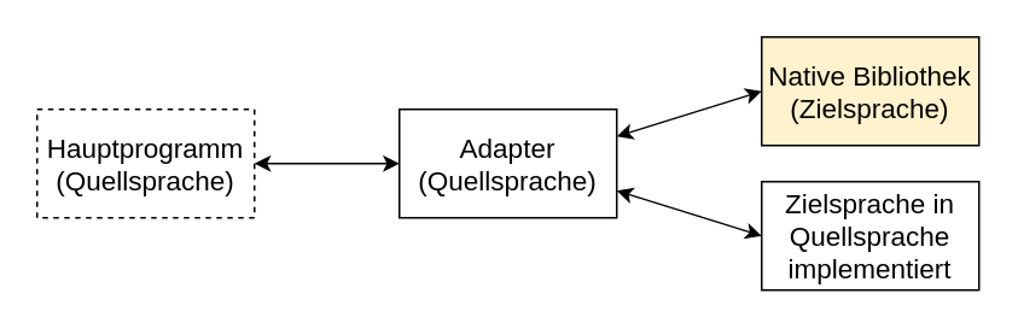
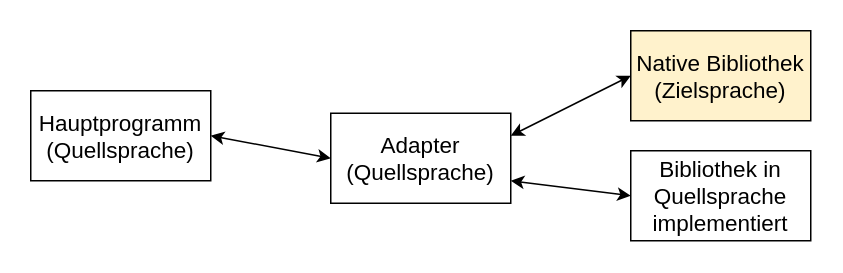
  <mxCell id="0" />
  <mxCell id="1" parent="0" />
- <mxCell id="2" value="&lt;font style=&quot;font-size: 15px&quot;&gt;Adapter (Quellsprache)&lt;/font&gt;" style="rounded=0;whiteSpace=wrap;html=1;" parent="1" vertex="1"><mxGeometry x="220" y="60" width="120" height="60" as="geometry" /></mxCell>
+ <mxCell id="2" value="&lt;font style=&quot;font-size: 15px&quot;&gt;Adapter (Quellsprache)&lt;/font&gt;" style="rounded=0;whiteSpace=wrap;html=1;" parent="1" vertex="1"><mxGeometry x="220" y="75" width="120" height="60" as="geometry" /></mxCell>
  <mxCell id="3" value="&lt;div style=&quot;font-size: 15px&quot;&gt;&lt;font style=&quot;font-size: 15px&quot;&gt;Native Bibliothek&lt;/font&gt;&lt;/div&gt;&lt;div style=&quot;font-size: 15px&quot;&gt;&lt;font style=&quot;font-size: 15px&quot;&gt;(Zielsprache)&lt;br&gt;&lt;/font&gt;&lt;/div&gt;" style="rounded=0;whiteSpace=wrap;html=1;fillColor=#fff2cc;" parent="1" vertex="1"><mxGeometry x="420" y="20" width="120" height="60" as="geometry" /></mxCell>
- <mxCell id="4" value="&lt;font style=&quot;font-size: 15px&quot;&gt;Zielsprache in Quellsprache implementiert&lt;/font&gt;" style="rounded=0;whiteSpace=wrap;html=1;" parent="1" vertex="1"><mxGeometry x="420" y="100" width="120" height="60" as="geometry" /></mxCell>
+ <mxCell id="4" value="&lt;font style=&quot;font-size: 15px&quot;&gt;Bibliothek in Quellsprache implementiert&lt;/font&gt;" style="rounded=0;whiteSpace=wrap;html=1;" parent="1" vertex="1"><mxGeometry x="420" y="100" width="120" height="60" as="geometry" /></mxCell>
  <mxCell id="5" value="" style="endArrow=classic;startArrow=classic;html=1;exitX=1;exitY=0.25;exitDx=0;exitDy=0;entryX=0;entryY=0.5;entryDx=0;entryDy=0;" parent="1" source="2" target="3" edge="1"><mxGeometry width="50" height="50" relative="1" as="geometry"><mxPoint x="360" y="90" as="sourcePoint" /><mxPoint x="410" y="40" as="targetPoint" /></mxGeometry></mxCell>
  <mxCell id="6" value="" style="endArrow=classic;startArrow=classic;html=1;entryX=0;entryY=0.5;entryDx=0;entryDy=0;exitX=1;exitY=0.75;exitDx=0;exitDy=0;" parent="1" source="2" target="4" edge="1"><mxGeometry width="50" height="50" relative="1" as="geometry"><mxPoint x="330" y="195" as="sourcePoint" /><mxPoint x="380" y="145" as="targetPoint" /></mxGeometry></mxCell>
- <mxCell id="7" value="&lt;div style=&quot;font-size: 15px&quot;&gt;&lt;font style=&quot;font-size: 15px&quot;&gt;Hauptprogramm&lt;/font&gt;&lt;/div&gt;&lt;div style=&quot;font-size: 15px&quot;&gt;&lt;font style=&quot;font-size: 15px&quot;&gt;(Quellsprache)&lt;/font&gt;&lt;font style=&quot;font-size: 15px&quot;&gt;&lt;br&gt;&lt;/font&gt;&lt;/div&gt;" style="rounded=0;whiteSpace=wrap;html=1;dashed=1;" parent="1" vertex="1"><mxGeometry x="20" y="60" width="120" height="60" as="geometry" /></mxCell>
+ <mxCell id="7" value="&lt;div style=&quot;font-size: 15px&quot;&gt;&lt;font style=&quot;font-size: 15px&quot;&gt;Hauptprogramm&lt;/font&gt;&lt;/div&gt;&lt;div style=&quot;font-size: 15px&quot;&gt;&lt;font style=&quot;font-size: 15px&quot;&gt;(Quellsprache)&lt;/font&gt;&lt;font style=&quot;font-size: 15px&quot;&gt;&lt;br&gt;&lt;/font&gt;&lt;/div&gt;" style="rounded=0;whiteSpace=wrap;html=1;" parent="1" vertex="1"><mxGeometry x="20" y="60" width="120" height="60" as="geometry" /></mxCell>
  <mxCell id="8" value="" style="endArrow=classic;startArrow=classic;html=1;entryX=0;entryY=0.5;entryDx=0;entryDy=0;exitX=1;exitY=0.5;exitDx=0;exitDy=0;" parent="1" source="7" target="2" edge="1"><mxGeometry width="50" height="50" relative="1" as="geometry"><mxPoint x="20" y="240" as="sourcePoint" /><mxPoint x="70" y="190" as="targetPoint" /></mxGeometry></mxCell>
